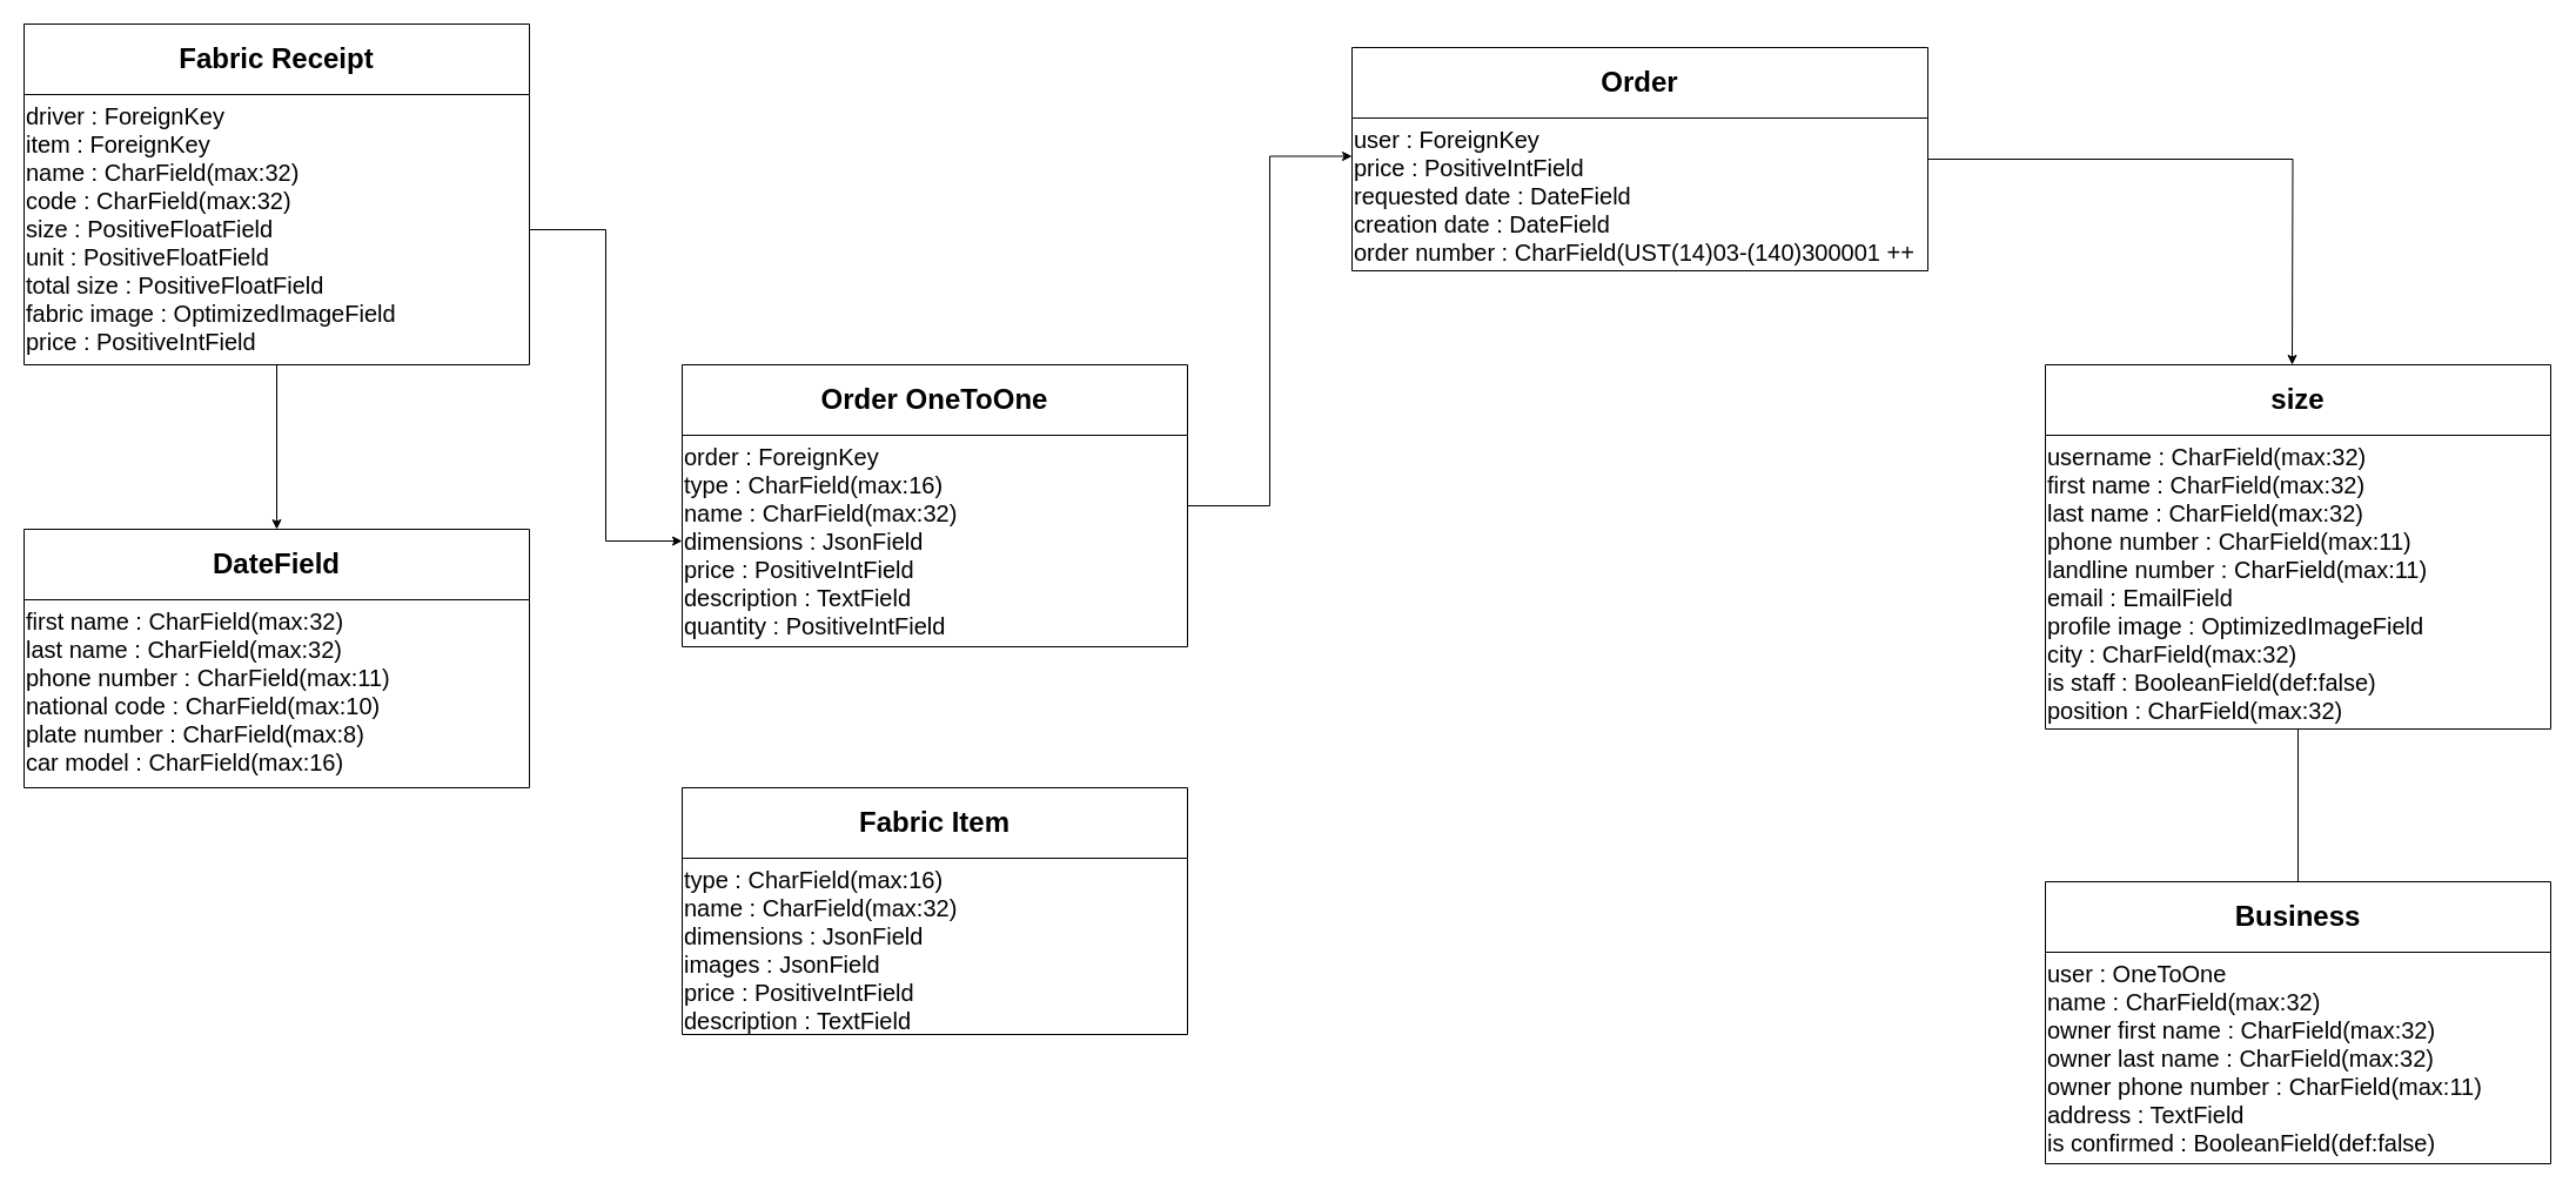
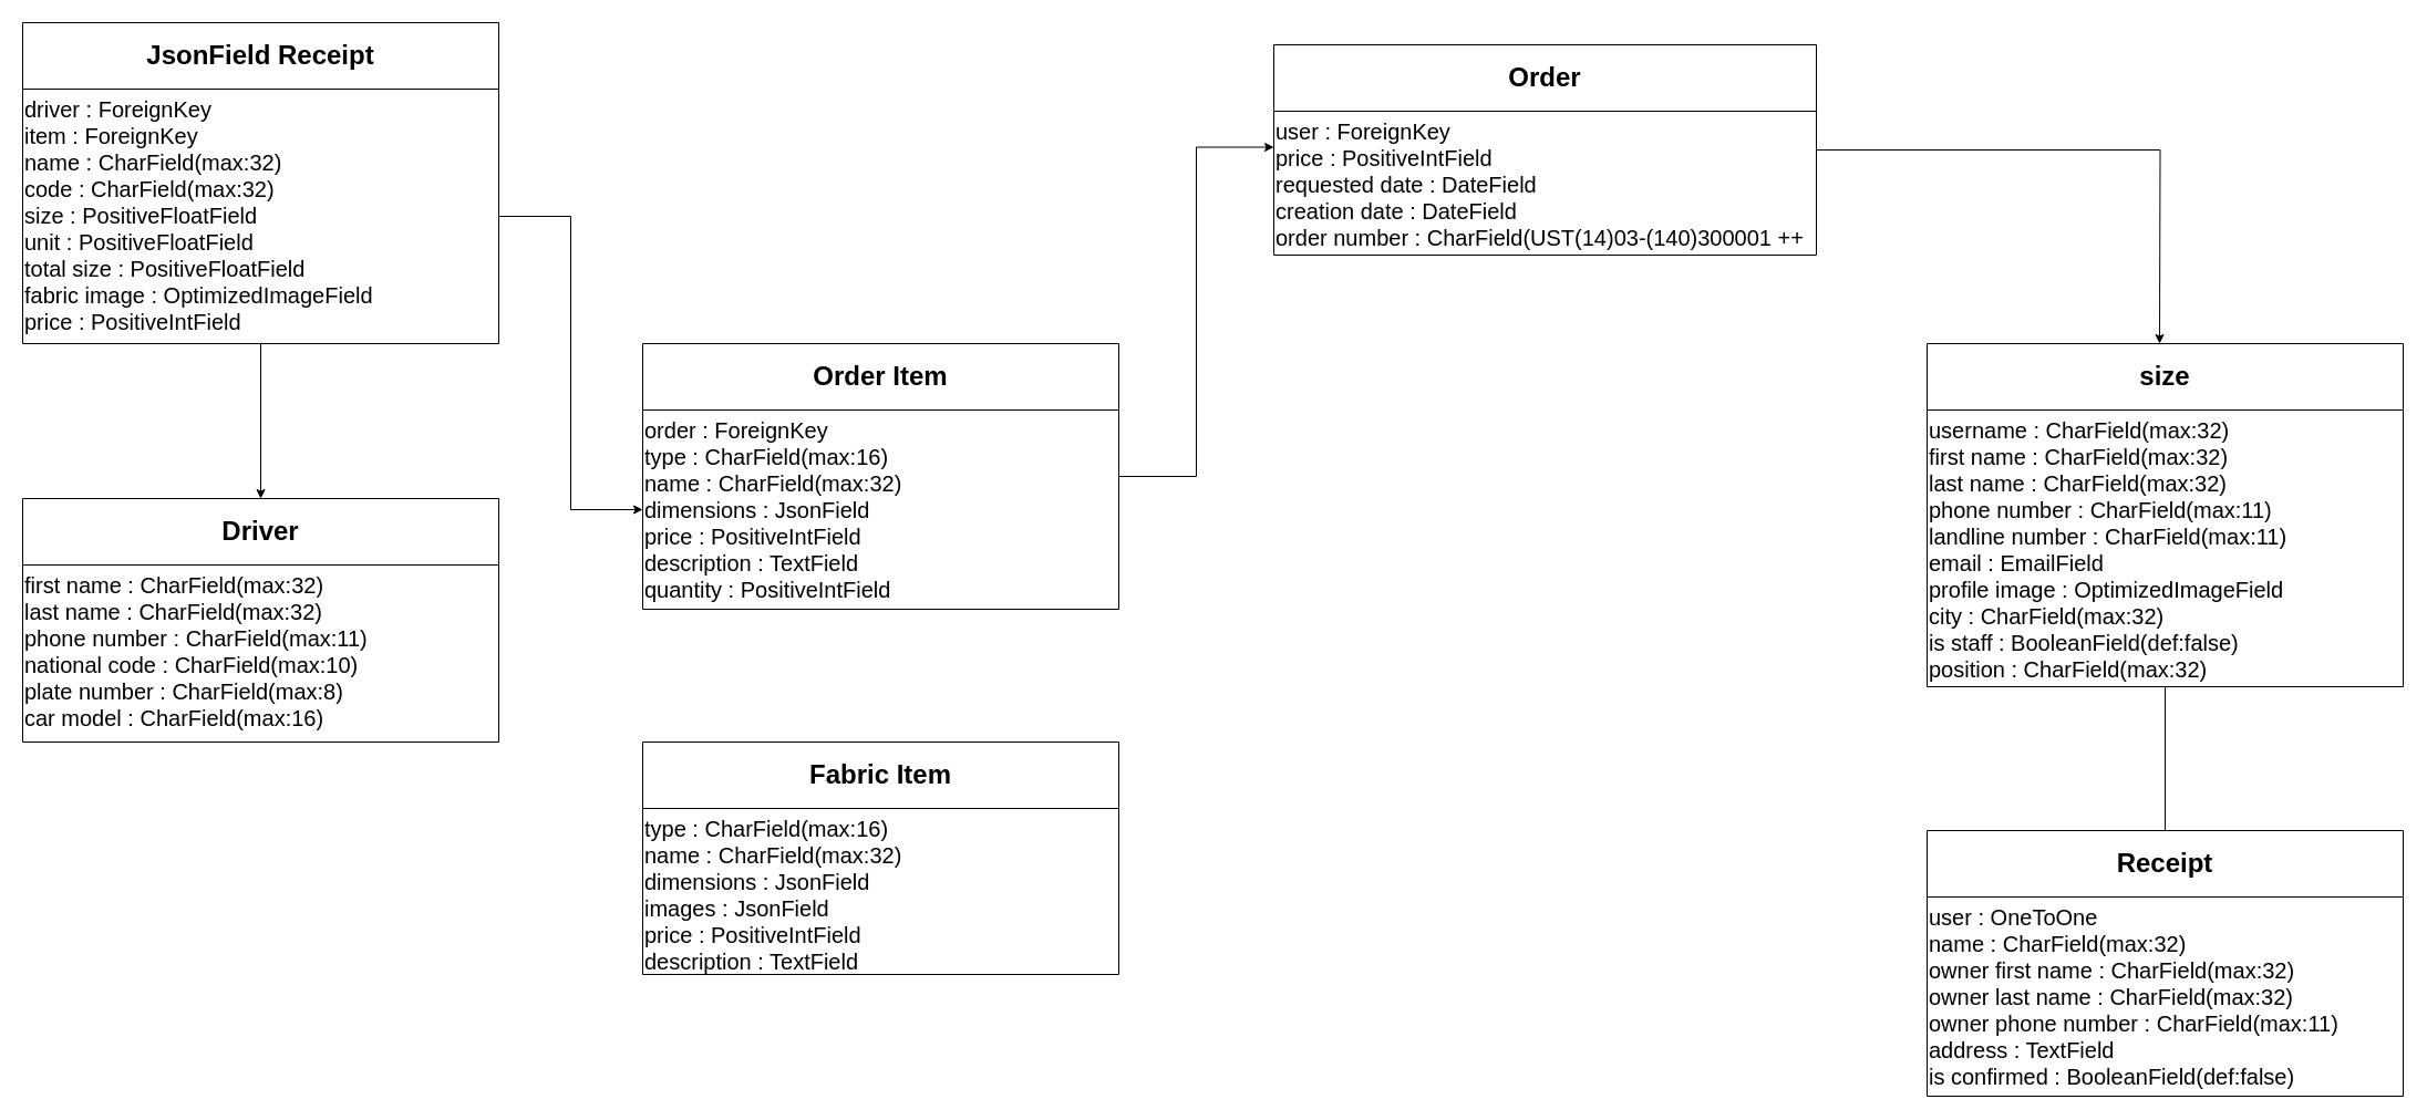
  <mxCell id="0" />
  <mxCell id="1" parent="0" />
  <mxCell id="2" value="&lt;span style=&quot;font-size: 24px;&quot;&gt;size&lt;/span&gt;" style="swimlane;whiteSpace=wrap;html=1;startSize=60;movable=0;resizable=0;rotatable=0;deletable=0;editable=0;locked=1;connectable=0;" vertex="1" parent="1"><mxGeometry x="1740" y="310" width="430" height="310" as="geometry" /></mxCell>
  <mxCell id="3" value="&lt;font style=&quot;font-size: 20px;&quot;&gt;username : CharField(max:32)&lt;/font&gt;&lt;div&gt;&lt;font style=&quot;font-size: 20px;&quot;&gt;first name : CharField(max:32)&lt;br&gt;&lt;/font&gt;&lt;/div&gt;&lt;div&gt;&lt;font style=&quot;font-size: 20px;&quot;&gt;last name : CharField(max:32)&lt;br&gt;&lt;/font&gt;&lt;/div&gt;&lt;div&gt;&lt;font style=&quot;font-size: 20px;&quot;&gt;phone number : CharField(max:11)&lt;/font&gt;&lt;/div&gt;&lt;div&gt;&lt;font style=&quot;font-size: 20px;&quot;&gt;landline number : CharField(max:11)&lt;/font&gt;&lt;/div&gt;&lt;div&gt;&lt;font style=&quot;font-size: 20px;&quot;&gt;email : EmailField&lt;/font&gt;&lt;/div&gt;&lt;div&gt;&lt;font style=&quot;font-size: 20px;&quot;&gt;profile image : OptimizedImageField&lt;/font&gt;&lt;/div&gt;&lt;div&gt;&lt;span style=&quot;font-size: 20px;&quot;&gt;city : CharField(max:32)&lt;/span&gt;&lt;/div&gt;&lt;div&gt;&lt;span style=&quot;font-size: 20px;&quot;&gt;is staff : BooleanField(def:false)&lt;/span&gt;&lt;/div&gt;&lt;div&gt;&lt;span style=&quot;font-size: 20px;&quot;&gt;position : CharField(max:32)&lt;/span&gt;&lt;/div&gt;" style="text;html=1;whiteSpace=wrap;overflow=hidden;rounded=0;movable=0;resizable=0;rotatable=0;deletable=0;editable=0;locked=1;connectable=0;" vertex="1" parent="2"><mxGeometry y="60" width="430" height="250" as="geometry" /></mxCell>
  <mxCell id="4" style="edgeStyle=orthogonalEdgeStyle;rounded=0;orthogonalLoop=1;jettySize=auto;html=1;entryX=0.5;entryY=1;entryDx=0;entryDy=0;endArrow=none;endFill=0;movable=0;resizable=0;rotatable=0;deletable=0;editable=0;locked=1;connectable=0;" edge="1" parent="1" source="5" target="3"><mxGeometry relative="1" as="geometry" /></mxCell>
- <mxCell id="5" value="&lt;span style=&quot;font-size: 24px;&quot;&gt;Business&lt;/span&gt;" style="swimlane;whiteSpace=wrap;html=1;startSize=60;movable=0;resizable=0;rotatable=0;deletable=0;editable=0;locked=1;connectable=0;" vertex="1" parent="1"><mxGeometry x="1740" y="750" width="430" height="240" as="geometry" /></mxCell>
+ <mxCell id="5" value="&lt;span style=&quot;font-size: 24px;&quot;&gt;Receipt&lt;/span&gt;" style="swimlane;whiteSpace=wrap;html=1;startSize=60;movable=0;resizable=0;rotatable=0;deletable=0;editable=0;locked=1;connectable=0;" vertex="1" parent="1"><mxGeometry x="1740" y="750" width="430" height="240" as="geometry" /></mxCell>
  <mxCell id="6" value="&lt;font style=&quot;font-size: 20px;&quot;&gt;user : OneToOne&lt;/font&gt;&lt;div&gt;&lt;font style=&quot;font-size: 20px;&quot;&gt;name : CharField(max:32)&lt;br&gt;&lt;/font&gt;&lt;/div&gt;&lt;div&gt;&lt;font style=&quot;font-size: 20px;&quot;&gt;owner first name : CharField(max:32)&lt;br&gt;&lt;/font&gt;&lt;/div&gt;&lt;div&gt;&lt;font style=&quot;font-size: 20px;&quot;&gt;owner last name : CharField(max:32)&lt;br&gt;&lt;/font&gt;&lt;/div&gt;&lt;div&gt;&lt;font style=&quot;font-size: 20px;&quot;&gt;owner phone number : CharField(max:11)&lt;/font&gt;&lt;/div&gt;&lt;div&gt;&lt;span style=&quot;font-size: 20px; background-color: initial;&quot;&gt;address : TextField&lt;/span&gt;&lt;/div&gt;&lt;div&gt;&lt;span style=&quot;font-size: 20px; background-color: initial;&quot;&gt;is confirmed : BooleanField(def:false)&lt;/span&gt;&lt;/div&gt;" style="text;html=1;whiteSpace=wrap;overflow=hidden;rounded=0;movable=0;resizable=0;rotatable=0;deletable=0;editable=0;locked=1;connectable=0;" vertex="1" parent="5"><mxGeometry y="60" width="430" height="180" as="geometry" /></mxCell>
  <mxCell id="7" value="&lt;span style=&quot;font-size: 24px;&quot;&gt;Fabric Item&lt;/span&gt;" style="swimlane;whiteSpace=wrap;html=1;startSize=60;movable=0;resizable=0;rotatable=0;deletable=0;editable=0;locked=1;connectable=0;" vertex="1" parent="1"><mxGeometry x="580" y="670" width="430" height="210" as="geometry" /></mxCell>
  <mxCell id="8" value="&lt;span style=&quot;font-size: 20px;&quot;&gt;type : CharField(max:16)&lt;/span&gt;&lt;br&gt;&lt;div&gt;&lt;font style=&quot;font-size: 20px;&quot;&gt;name : CharField(max:32)&lt;br&gt;&lt;/font&gt;&lt;/div&gt;&lt;div&gt;&lt;font style=&quot;font-size: 20px;&quot;&gt;dimensions : JsonField&lt;/font&gt;&lt;/div&gt;&lt;div&gt;&lt;font style=&quot;font-size: 20px;&quot;&gt;images : JsonField&lt;br&gt;&lt;/font&gt;&lt;/div&gt;&lt;div&gt;&lt;font style=&quot;font-size: 20px;&quot;&gt;price : PositiveIntField&lt;/font&gt;&lt;/div&gt;&lt;div&gt;&lt;font style=&quot;font-size: 20px;&quot;&gt;description : TextField&lt;/font&gt;&lt;/div&gt;" style="text;html=1;whiteSpace=wrap;overflow=hidden;rounded=0;movable=0;resizable=0;rotatable=0;deletable=0;editable=0;locked=1;connectable=0;" vertex="1" parent="7"><mxGeometry y="60" width="430" height="150" as="geometry" /></mxCell>
  <mxCell id="9" style="edgeStyle=orthogonalEdgeStyle;rounded=0;orthogonalLoop=1;jettySize=auto;html=1;entryX=0;entryY=0.25;entryDx=0;entryDy=0;movable=0;resizable=0;rotatable=0;deletable=0;editable=0;locked=1;connectable=0;" edge="1" parent="1" source="10" target="14"><mxGeometry relative="1" as="geometry" /></mxCell>
- <mxCell id="10" value="&lt;span style=&quot;font-size: 24px;&quot;&gt;Order OneToOne&lt;/span&gt;" style="swimlane;whiteSpace=wrap;html=1;startSize=60;movable=0;resizable=0;rotatable=0;deletable=0;editable=0;locked=1;connectable=0;" vertex="1" parent="1"><mxGeometry x="580" y="310" width="430" height="240" as="geometry" /></mxCell>
+ <mxCell id="10" value="&lt;span style=&quot;font-size: 24px;&quot;&gt;Order Item&lt;/span&gt;" style="swimlane;whiteSpace=wrap;html=1;startSize=60;movable=0;resizable=0;rotatable=0;deletable=0;editable=0;locked=1;connectable=0;" vertex="1" parent="1"><mxGeometry x="580" y="310" width="430" height="240" as="geometry" /></mxCell>
  <mxCell id="11" value="&lt;div&gt;&lt;span style=&quot;font-size: 20px;&quot;&gt;order : ForeignKey&lt;/span&gt;&lt;/div&gt;&lt;span style=&quot;font-size: 20px;&quot;&gt;type : CharField(max:16)&lt;/span&gt;&lt;br&gt;&lt;div&gt;&lt;font style=&quot;font-size: 20px;&quot;&gt;name : CharField(max:32)&lt;br&gt;&lt;/font&gt;&lt;/div&gt;&lt;div&gt;&lt;font style=&quot;font-size: 20px;&quot;&gt;dimensions : JsonField&lt;/font&gt;&lt;/div&gt;&lt;div&gt;&lt;span style=&quot;background-color: initial; font-size: 20px;&quot;&gt;price : PositiveIntField&lt;/span&gt;&lt;/div&gt;&lt;div&gt;&lt;span style=&quot;font-size: 20px; background-color: initial;&quot;&gt;description : TextField&lt;/span&gt;&lt;br&gt;&lt;/div&gt;&lt;div&gt;&lt;font style=&quot;font-size: 20px;&quot;&gt;quantity : PositiveIntField&lt;/font&gt;&lt;/div&gt;" style="text;html=1;whiteSpace=wrap;overflow=hidden;rounded=0;movable=0;resizable=0;rotatable=0;deletable=0;editable=0;locked=1;connectable=0;" vertex="1" parent="10"><mxGeometry y="60" width="430" height="180" as="geometry" /></mxCell>
  <mxCell id="12" style="edgeStyle=orthogonalEdgeStyle;rounded=0;orthogonalLoop=1;jettySize=auto;html=1;movable=0;resizable=0;rotatable=0;deletable=0;editable=0;locked=1;connectable=0;" edge="1" parent="1" source="13"><mxGeometry relative="1" as="geometry"><mxPoint x="1950" y="310" as="targetPoint" /></mxGeometry></mxCell>
  <mxCell id="13" value="&lt;span style=&quot;font-size: 24px;&quot;&gt;Order&lt;/span&gt;" style="swimlane;whiteSpace=wrap;html=1;startSize=60;movable=0;resizable=0;rotatable=0;deletable=0;editable=0;locked=1;connectable=0;" vertex="1" parent="1"><mxGeometry x="1150" y="40" width="490" height="190" as="geometry" /></mxCell>
  <mxCell id="14" value="&lt;span style=&quot;font-size: 20px;&quot;&gt;user : ForeignKey&lt;/span&gt;&lt;div&gt;&lt;span style=&quot;font-size: 20px;&quot;&gt;price : PositiveIntField&lt;/span&gt;&lt;/div&gt;&lt;div&gt;&lt;span style=&quot;font-size: 20px;&quot;&gt;requested date : DateField&lt;/span&gt;&lt;/div&gt;&lt;div&gt;&lt;span style=&quot;font-size: 20px;&quot;&gt;creation date : DateField&lt;/span&gt;&lt;/div&gt;&lt;div&gt;&lt;span style=&quot;font-size: 20px;&quot;&gt;order number : CharField(UST(14)03-(140)300001 ++&lt;/span&gt;&lt;/div&gt;&lt;div&gt;&lt;span style=&quot;font-size: 20px;&quot;&gt;&lt;br&gt;&lt;/span&gt;&lt;/div&gt;" style="text;html=1;whiteSpace=wrap;overflow=hidden;rounded=0;movable=0;resizable=0;rotatable=0;deletable=0;editable=0;locked=1;connectable=0;" vertex="1" parent="13"><mxGeometry y="60" width="490" height="130" as="geometry" /></mxCell>
- <mxCell id="15" value="&lt;span style=&quot;font-size: 24px;&quot;&gt;Fabric Receipt&lt;/span&gt;" style="swimlane;whiteSpace=wrap;html=1;startSize=60;movable=0;resizable=0;rotatable=0;deletable=0;editable=0;locked=1;connectable=0;" vertex="1" parent="1"><mxGeometry x="20" y="20" width="430" height="290" as="geometry" /></mxCell>
+ <mxCell id="15" value="&lt;span style=&quot;font-size: 24px;&quot;&gt;JsonField Receipt&lt;/span&gt;" style="swimlane;whiteSpace=wrap;html=1;startSize=60;movable=0;resizable=0;rotatable=0;deletable=0;editable=0;locked=1;connectable=0;" vertex="1" parent="1"><mxGeometry x="20" y="20" width="430" height="290" as="geometry" /></mxCell>
  <mxCell id="16" value="&lt;div&gt;&lt;span style=&quot;font-size: 20px;&quot;&gt;driver : ForeignKey&lt;/span&gt;&lt;/div&gt;&lt;div&gt;&lt;span style=&quot;font-size: 20px;&quot;&gt;item : ForeignKey&lt;/span&gt;&lt;/div&gt;&lt;span style=&quot;font-size: 20px;&quot;&gt;name : CharField(max:32)&lt;/span&gt;&lt;br&gt;&lt;div&gt;&lt;font style=&quot;font-size: 20px;&quot;&gt;code : CharField(max:32)&lt;br&gt;&lt;/font&gt;&lt;/div&gt;&lt;div&gt;&lt;font style=&quot;font-size: 20px;&quot;&gt;size : PositiveFloatField&lt;/font&gt;&lt;/div&gt;&lt;div&gt;&lt;div&gt;&lt;font style=&quot;font-size: 20px;&quot;&gt;unit : PositiveFloatField&lt;/font&gt;&lt;/div&gt;&lt;/div&gt;&lt;div&gt;&lt;font style=&quot;font-size: 20px;&quot;&gt;total size : PositiveFloatField&lt;/font&gt;&lt;/div&gt;&lt;div&gt;&lt;span style=&quot;font-size: 20px;&quot;&gt;fabric image : OptimizedImageField&lt;/span&gt;&lt;/div&gt;&lt;div&gt;&lt;font style=&quot;font-size: 20px;&quot;&gt;price : PositiveIntField&lt;/font&gt;&lt;/div&gt;&lt;div&gt;&lt;br&gt;&lt;/div&gt;" style="text;html=1;whiteSpace=wrap;overflow=hidden;rounded=0;movable=0;resizable=0;rotatable=0;deletable=0;editable=0;locked=1;connectable=0;" vertex="1" parent="15"><mxGeometry y="60" width="430" height="230" as="geometry" /></mxCell>
  <mxCell id="17" style="edgeStyle=orthogonalEdgeStyle;rounded=0;orthogonalLoop=1;jettySize=auto;html=1;entryX=0;entryY=0.5;entryDx=0;entryDy=0;movable=0;resizable=0;rotatable=0;deletable=0;editable=0;locked=1;connectable=0;" edge="1" parent="1" source="16" target="11"><mxGeometry relative="1" as="geometry" /></mxCell>
- <mxCell id="18" value="&lt;span style=&quot;font-size: 24px;&quot;&gt;DateField&lt;/span&gt;" style="swimlane;whiteSpace=wrap;html=1;startSize=60;movable=0;resizable=0;rotatable=0;deletable=0;editable=0;locked=1;connectable=0;" vertex="1" parent="1"><mxGeometry x="20" y="450" width="430" height="220" as="geometry" /></mxCell>
+ <mxCell id="18" value="&lt;span style=&quot;font-size: 24px;&quot;&gt;Driver&lt;/span&gt;" style="swimlane;whiteSpace=wrap;html=1;startSize=60;movable=0;resizable=0;rotatable=0;deletable=0;editable=0;locked=1;connectable=0;" vertex="1" parent="1"><mxGeometry x="20" y="450" width="430" height="220" as="geometry" /></mxCell>
  <mxCell id="19" value="&lt;div&gt;&lt;span style=&quot;background-color: initial; font-size: 20px;&quot;&gt;first name : CharField(max:32)&lt;/span&gt;&lt;br&gt;&lt;/div&gt;&lt;div&gt;&lt;span style=&quot;font-size: 20px;&quot;&gt;last name : CharField(max:32)&lt;/span&gt;&lt;span style=&quot;background-color: initial; font-size: 20px;&quot;&gt;&lt;br&gt;&lt;/span&gt;&lt;/div&gt;&lt;div&gt;&lt;span style=&quot;font-size: 20px;&quot;&gt;phone number : CharField(max:11)&lt;/span&gt;&lt;span style=&quot;font-size: 20px;&quot;&gt;&lt;br&gt;&lt;/span&gt;&lt;/div&gt;&lt;div&gt;&lt;span style=&quot;font-size: 20px;&quot;&gt;national code : CharField(max:10)&lt;/span&gt;&lt;/div&gt;&lt;div&gt;&lt;span style=&quot;font-size: 20px;&quot;&gt;plate number : CharField(max:8)&lt;/span&gt;&lt;/div&gt;&lt;div&gt;&lt;span style=&quot;font-size: 20px;&quot;&gt;car model : CharField(max:16)&lt;/span&gt;&lt;/div&gt;" style="text;html=1;whiteSpace=wrap;overflow=hidden;rounded=0;movable=0;resizable=0;rotatable=0;deletable=0;editable=0;locked=1;connectable=0;" vertex="1" parent="18"><mxGeometry y="60" width="430" height="160" as="geometry" /></mxCell>
  <mxCell id="20" style="edgeStyle=orthogonalEdgeStyle;rounded=0;orthogonalLoop=1;jettySize=auto;html=1;entryX=0.5;entryY=0;entryDx=0;entryDy=0;movable=0;resizable=0;rotatable=0;deletable=0;editable=0;locked=1;connectable=0;" edge="1" parent="1" source="16" target="18"><mxGeometry relative="1" as="geometry" /></mxCell>
